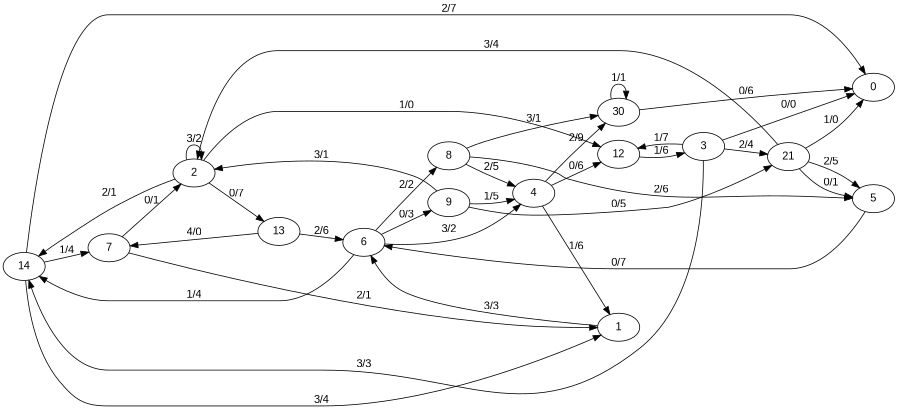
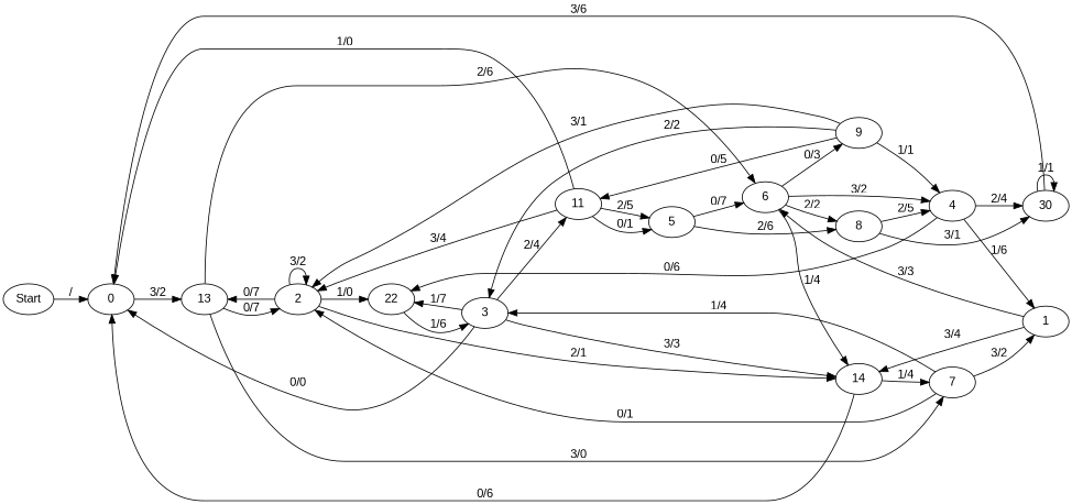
  digraph {
    fontname="Liberation Sans"
    rankdir=LR
    node [fontname="Liberation Sans"]
    edge [fontname="Liberation Sans"]
+   Start
    0
    13
    2
    6
    7
    14
-   12
+   12 [label=22]
    9
    4
    8
    3
    1
-   11 [label=21]
+   11
    5
    n16 [label=30]
+   Start -> 0 [label="/"]
+   0 -> 13 [label="3/2"]
+   13 -> 2 [label="0/7"]
    13 -> 6 [label="2/6"]
-   13 -> 7 [label="4/0"]
+   13 -> 7 [label="3/0"]
    2 -> 13 [label="0/7"]
    2 -> 2 [label="3/2"]
    2 -> 14 [label="2/1"]
    2 -> 12 [label="1/0"]
    6 -> 14 [label="1/4"]
    6 -> 9 [label="0/3"]
    6 -> 4 [label="3/2"]
    6 -> 8 [label="2/2"]
    7 -> 2 [label="0/1"]
-   7 -> 1 [label="2/1"]
-   14 -> 0 [label="2/7"]
+   7 -> 3 [label="1/4"]
+   7 -> 1 [label="3/2"]
+   14 -> 0 [label="0/6"]
    14 -> 7 [label="1/4"]
-   14 -> 1 [label="3/4"]
+   1 -> 14 [label="3/4"]
    12 -> 3 [label="1/6"]
    9 -> 2 [label="3/1"]
-   9 -> 4 [label="1/5"]
+   9 -> 4 [label="1/1"]
+   9 -> 3 [label="2/2"]
    9 -> 11 [label="0/5"]
    4 -> 12 [label="0/6"]
    4 -> 1 [label="1/6"]
-   4 -> n16 [label="2/9"]
+   4 -> n16 [label="2/4"]
    8 -> 4 [label="2/5"]
    8 -> n16 [label="3/1"]
    3 -> 0 [label="0/0"]
    3 -> 14 [label="3/3"]
    3 -> 12 [label="1/7"]
    3 -> 11 [label="2/4"]
    1 -> 6 [label="3/3"]
    11 -> 0 [label="1/0"]
    11 -> 2 [label="3/4"]
    11 -> 5 [label="2/5"]
    11 -> 5 [label="0/1"]
    5 -> 6 [label="0/7"]
-   8 -> 5 [label="2/6"]
-   n16 -> 0 [label="0/6"]
+   5 -> 8 [label="2/6"]
+   n16 -> 0 [label="3/6"]
    n16 -> n16 [label="1/1"]
  }
